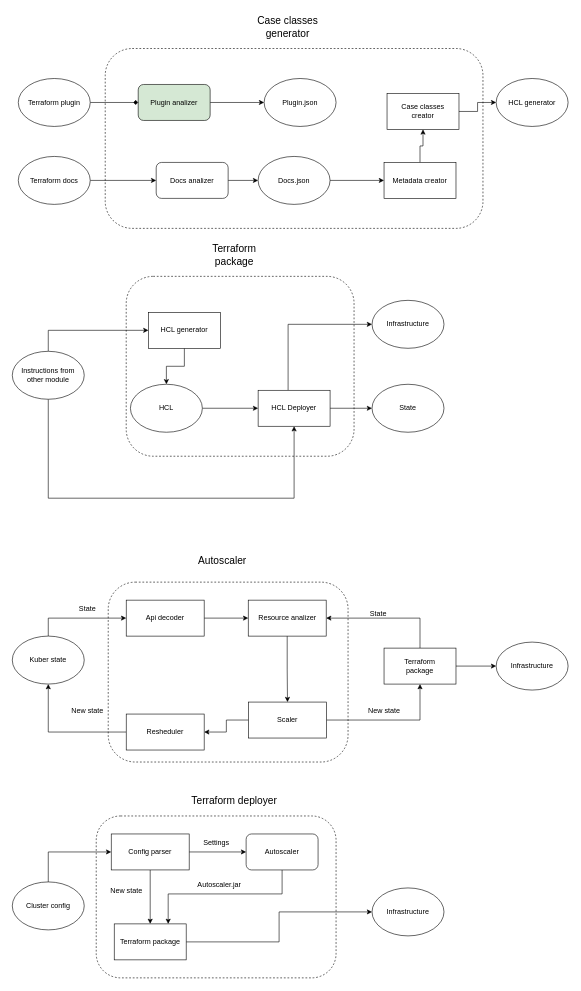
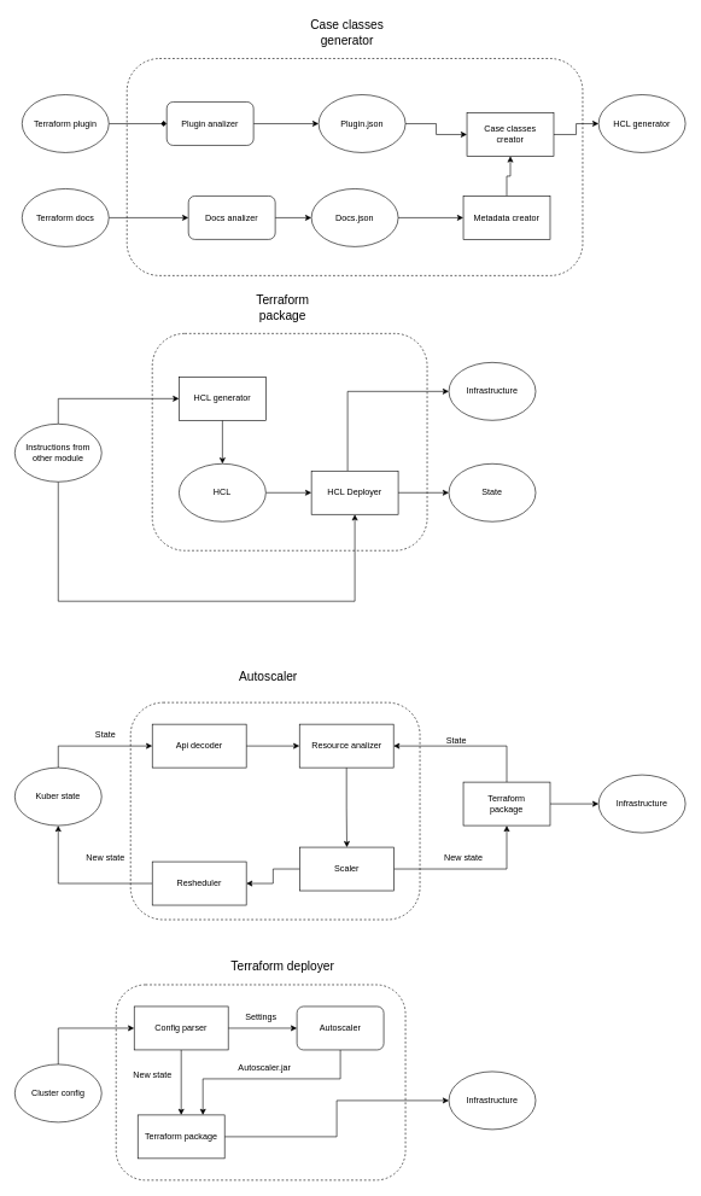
  <mxCell id="0" />
  <mxCell id="1" parent="0" />
  <mxCell id="2" value="" style="rounded=1;whiteSpace=wrap;html=1;dashed=1;" vertex="1" parent="1"><mxGeometry x="160" y="1360" width="400" height="270" as="geometry" /></mxCell>
  <mxCell id="3" value="" style="rounded=1;whiteSpace=wrap;html=1;dashed=1;" vertex="1" parent="1"><mxGeometry x="175" y="80" width="630" height="300" as="geometry" /></mxCell>
  <mxCell id="4" value="" style="rounded=1;whiteSpace=wrap;html=1;dashed=1;" vertex="1" parent="1"><mxGeometry x="180" y="970" width="400" height="300" as="geometry" /></mxCell>
  <mxCell id="5" style="edgeStyle=orthogonalEdgeStyle;rounded=0;orthogonalLoop=1;jettySize=auto;html=1;entryX=0;entryY=0.5;entryDx=0;entryDy=0;" edge="1" parent="1" source="6" target="14"><mxGeometry relative="1" as="geometry" /></mxCell>
- <mxCell id="6" value="Plugin analizer" style="rounded=1;whiteSpace=wrap;html=1;fillColor=#d5e8d4;" vertex="1" parent="1"><mxGeometry x="230" y="140" width="120" height="60" as="geometry" /></mxCell>
+ <mxCell id="6" value="Plugin analizer" style="rounded=1;whiteSpace=wrap;html=1;" vertex="1" parent="1"><mxGeometry x="230" y="140" width="120" height="60" as="geometry" /></mxCell>
  <mxCell id="7" style="edgeStyle=orthogonalEdgeStyle;rounded=0;orthogonalLoop=1;jettySize=auto;html=1;endArrow=diamond;" edge="1" parent="1" source="8" target="6"><mxGeometry relative="1" as="geometry" /></mxCell>
  <mxCell id="8" value="Terraform plugin" style="ellipse;whiteSpace=wrap;html=1;" vertex="1" parent="1"><mxGeometry x="30" y="130" width="120" height="80" as="geometry" /></mxCell>
  <mxCell id="9" style="edgeStyle=orthogonalEdgeStyle;rounded=0;orthogonalLoop=1;jettySize=auto;html=1;entryX=0;entryY=0.5;entryDx=0;entryDy=0;" edge="1" parent="1" source="10" target="12"><mxGeometry relative="1" as="geometry" /></mxCell>
  <mxCell id="10" value="Terraform docs" style="ellipse;whiteSpace=wrap;html=1;" vertex="1" parent="1"><mxGeometry x="30" y="260" width="120" height="80" as="geometry" /></mxCell>
  <mxCell id="11" style="edgeStyle=orthogonalEdgeStyle;rounded=0;orthogonalLoop=1;jettySize=auto;html=1;entryX=0;entryY=0.5;entryDx=0;entryDy=0;" edge="1" parent="1" source="12" target="16"><mxGeometry relative="1" as="geometry" /></mxCell>
  <mxCell id="12" value="Docs analizer" style="rounded=1;whiteSpace=wrap;html=1;" vertex="1" parent="1"><mxGeometry x="260" y="270" width="120" height="60" as="geometry" /></mxCell>
+ <mxCell id="13" style="edgeStyle=orthogonalEdgeStyle;rounded=0;orthogonalLoop=1;jettySize=auto;html=1;entryX=0;entryY=0.5;entryDx=0;entryDy=0;" edge="1" parent="1" source="14" target="20"><mxGeometry relative="1" as="geometry" /></mxCell>
  <mxCell id="14" value="Plugin.json" style="ellipse;whiteSpace=wrap;html=1;" vertex="1" parent="1"><mxGeometry x="440" y="130" width="120" height="80" as="geometry" /></mxCell>
  <mxCell id="15" style="edgeStyle=orthogonalEdgeStyle;rounded=0;orthogonalLoop=1;jettySize=auto;html=1;entryX=0;entryY=0.5;entryDx=0;entryDy=0;" edge="1" parent="1" source="16" target="18"><mxGeometry relative="1" as="geometry" /></mxCell>
  <mxCell id="16" value="Docs.json" style="ellipse;whiteSpace=wrap;html=1;" vertex="1" parent="1"><mxGeometry x="430" y="260" width="120" height="80" as="geometry" /></mxCell>
  <mxCell id="17" style="edgeStyle=orthogonalEdgeStyle;rounded=0;orthogonalLoop=1;jettySize=auto;html=1;entryX=0.5;entryY=1;entryDx=0;entryDy=0;" edge="1" parent="1" source="18" target="20"><mxGeometry relative="1" as="geometry" /></mxCell>
  <mxCell id="18" value="Metadata creator" style="rounded=0;whiteSpace=wrap;html=1;" vertex="1" parent="1"><mxGeometry x="640" y="270" width="120" height="60" as="geometry" /></mxCell>
  <mxCell id="19" style="edgeStyle=orthogonalEdgeStyle;rounded=0;orthogonalLoop=1;jettySize=auto;html=1;entryX=0;entryY=0.5;entryDx=0;entryDy=0;" edge="1" parent="1" source="20" target="21"><mxGeometry relative="1" as="geometry" /></mxCell>
  <mxCell id="20" value="Case classes&lt;br&gt;creator" style="rounded=0;whiteSpace=wrap;html=1;" vertex="1" parent="1"><mxGeometry x="645" y="155" width="120" height="60" as="geometry" /></mxCell>
  <mxCell id="21" value="HCL generator" style="ellipse;whiteSpace=wrap;html=1;" vertex="1" parent="1"><mxGeometry x="827" y="130" width="120" height="80" as="geometry" /></mxCell>
  <mxCell id="22" style="edgeStyle=orthogonalEdgeStyle;rounded=0;orthogonalLoop=1;jettySize=auto;html=1;entryX=0;entryY=0.5;entryDx=0;entryDy=0;" edge="1" parent="1" source="23" target="26"><mxGeometry relative="1" as="geometry"><Array as="points"><mxPoint x="80" y="1030" /></Array></mxGeometry></mxCell>
  <mxCell id="23" value="Kuber state" style="ellipse;whiteSpace=wrap;html=1;" vertex="1" parent="1"><mxGeometry x="20" y="1060" width="120" height="80" as="geometry" /></mxCell>
  <mxCell id="24" value="Autoscaler" style="text;html=1;align=center;verticalAlign=middle;resizable=0;points=[];autosize=1;strokeColor=none;fillColor=none;fontSize=17;" vertex="1" parent="1"><mxGeometry x="320" y="920" width="100" height="30" as="geometry" /></mxCell>
  <mxCell id="25" style="edgeStyle=orthogonalEdgeStyle;rounded=0;orthogonalLoop=1;jettySize=auto;html=1;entryX=0;entryY=0.5;entryDx=0;entryDy=0;" edge="1" parent="1" source="26" target="31"><mxGeometry relative="1" as="geometry" /></mxCell>
  <mxCell id="26" value="Api decoder" style="rounded=0;whiteSpace=wrap;html=1;" vertex="1" parent="1"><mxGeometry x="210" y="1000" width="130" height="60" as="geometry" /></mxCell>
  <mxCell id="27" style="edgeStyle=orthogonalEdgeStyle;rounded=0;orthogonalLoop=1;jettySize=auto;html=1;entryX=0.5;entryY=1;entryDx=0;entryDy=0;startArrow=none;startFill=0;" edge="1" parent="1" source="29" target="34"><mxGeometry relative="1" as="geometry" /></mxCell>
  <mxCell id="28" style="edgeStyle=orthogonalEdgeStyle;rounded=0;orthogonalLoop=1;jettySize=auto;html=1;entryX=1;entryY=0.5;entryDx=0;entryDy=0;" edge="1" parent="1" source="29" target="38"><mxGeometry relative="1" as="geometry" /></mxCell>
  <mxCell id="29" value="Scaler" style="rounded=0;whiteSpace=wrap;html=1;" vertex="1" parent="1"><mxGeometry x="414" y="1170" width="130" height="60" as="geometry" /></mxCell>
  <mxCell id="30" style="edgeStyle=orthogonalEdgeStyle;rounded=0;orthogonalLoop=1;jettySize=auto;html=1;entryX=0.5;entryY=0;entryDx=0;entryDy=0;" edge="1" parent="1" source="31" target="29"><mxGeometry relative="1" as="geometry" /></mxCell>
  <mxCell id="31" value="Resource analizer" style="rounded=0;whiteSpace=wrap;html=1;" vertex="1" parent="1"><mxGeometry x="413.5" y="1000" width="130" height="60" as="geometry" /></mxCell>
  <mxCell id="32" style="edgeStyle=orthogonalEdgeStyle;rounded=0;orthogonalLoop=1;jettySize=auto;html=1;entryX=1;entryY=0.5;entryDx=0;entryDy=0;" edge="1" parent="1" source="34" target="31"><mxGeometry relative="1" as="geometry"><Array as="points"><mxPoint x="700" y="1030" /></Array></mxGeometry></mxCell>
  <mxCell id="33" style="edgeStyle=orthogonalEdgeStyle;rounded=0;orthogonalLoop=1;jettySize=auto;html=1;entryX=0;entryY=0.5;entryDx=0;entryDy=0;" edge="1" parent="1" source="34" target="41"><mxGeometry relative="1" as="geometry" /></mxCell>
  <mxCell id="34" value="Terraform&lt;br&gt;package" style="rounded=0;whiteSpace=wrap;html=1;" vertex="1" parent="1"><mxGeometry x="640" y="1080" width="120" height="60" as="geometry" /></mxCell>
  <mxCell id="35" value="State" style="text;html=1;align=center;verticalAlign=middle;resizable=0;points=[];autosize=1;strokeColor=none;fillColor=none;" vertex="1" parent="1"><mxGeometry x="605" y="1008" width="50" height="30" as="geometry" /></mxCell>
  <mxCell id="36" value="New state" style="text;html=1;align=center;verticalAlign=middle;resizable=0;points=[];autosize=1;strokeColor=none;fillColor=none;" vertex="1" parent="1"><mxGeometry x="600" y="1170" width="80" height="30" as="geometry" /></mxCell>
  <mxCell id="37" style="edgeStyle=orthogonalEdgeStyle;rounded=0;orthogonalLoop=1;jettySize=auto;html=1;entryX=0.5;entryY=1;entryDx=0;entryDy=0;" edge="1" parent="1" source="38" target="23"><mxGeometry relative="1" as="geometry" /></mxCell>
  <mxCell id="38" value="Resheduler" style="rounded=0;whiteSpace=wrap;html=1;" vertex="1" parent="1"><mxGeometry x="210" y="1190" width="130" height="60" as="geometry" /></mxCell>
  <mxCell id="39" value="State" style="text;html=1;align=center;verticalAlign=middle;resizable=0;points=[];autosize=1;strokeColor=none;fillColor=none;" vertex="1" parent="1"><mxGeometry x="120" y="1000" width="50" height="30" as="geometry" /></mxCell>
  <mxCell id="40" value="New state" style="text;html=1;align=center;verticalAlign=middle;resizable=0;points=[];autosize=1;strokeColor=none;fillColor=none;" vertex="1" parent="1"><mxGeometry x="105" y="1170" width="80" height="30" as="geometry" /></mxCell>
  <mxCell id="41" value="Infrastructure" style="ellipse;whiteSpace=wrap;html=1;" vertex="1" parent="1"><mxGeometry x="827" y="1070" width="120" height="80" as="geometry" /></mxCell>
  <mxCell id="42" value="" style="rounded=1;whiteSpace=wrap;html=1;dashed=1;" vertex="1" parent="1"><mxGeometry x="210" y="460" width="380" height="300" as="geometry" /></mxCell>
  <mxCell id="43" style="edgeStyle=orthogonalEdgeStyle;rounded=0;orthogonalLoop=1;jettySize=auto;html=1;entryX=0.5;entryY=0;entryDx=0;entryDy=0;exitX=0.5;exitY=1;exitDx=0;exitDy=0;" edge="1" parent="1" source="55" target="45"><mxGeometry relative="1" as="geometry"><mxPoint x="307" y="590" as="sourcePoint" /></mxGeometry></mxCell>
  <mxCell id="44" style="edgeStyle=orthogonalEdgeStyle;rounded=0;orthogonalLoop=1;jettySize=auto;html=1;entryX=0;entryY=0.5;entryDx=0;entryDy=0;" edge="1" parent="1" source="45" target="48"><mxGeometry relative="1" as="geometry" /></mxCell>
- <mxCell id="45" value="HCL" style="ellipse;whiteSpace=wrap;html=1;" vertex="1" parent="1"><mxGeometry x="217" y="640" width="120" height="80" as="geometry" /></mxCell>
+ <mxCell id="45" value="HCL" style="ellipse;whiteSpace=wrap;html=1;" vertex="1" parent="1"><mxGeometry x="247" y="640" width="120" height="80" as="geometry" /></mxCell>
  <mxCell id="46" style="edgeStyle=orthogonalEdgeStyle;rounded=0;orthogonalLoop=1;jettySize=auto;html=1;entryX=0;entryY=0.5;entryDx=0;entryDy=0;" edge="1" parent="1" source="48" target="50"><mxGeometry relative="1" as="geometry" /></mxCell>
  <mxCell id="47" style="edgeStyle=orthogonalEdgeStyle;rounded=0;orthogonalLoop=1;jettySize=auto;html=1;entryX=0;entryY=0.5;entryDx=0;entryDy=0;" edge="1" parent="1" source="48" target="49"><mxGeometry relative="1" as="geometry"><Array as="points"><mxPoint x="480" y="540" /></Array></mxGeometry></mxCell>
  <mxCell id="48" value="HCL Deployer" style="rounded=0;whiteSpace=wrap;html=1;" vertex="1" parent="1"><mxGeometry x="430" y="650" width="120" height="60" as="geometry" /></mxCell>
  <mxCell id="49" value="Infrastructure" style="ellipse;whiteSpace=wrap;html=1;" vertex="1" parent="1"><mxGeometry x="620" y="500" width="120" height="80" as="geometry" /></mxCell>
  <mxCell id="50" value="State" style="ellipse;whiteSpace=wrap;html=1;" vertex="1" parent="1"><mxGeometry x="620" y="640" width="120" height="80" as="geometry" /></mxCell>
  <mxCell id="51" value="Terraform&lt;br style=&quot;font-size: 17px;&quot;&gt;package" style="text;html=1;align=center;verticalAlign=middle;resizable=0;points=[];autosize=1;strokeColor=none;fillColor=none;fontSize=17;" vertex="1" parent="1"><mxGeometry x="340" y="400" width="100" height="50" as="geometry" /></mxCell>
  <mxCell id="52" style="edgeStyle=orthogonalEdgeStyle;rounded=0;orthogonalLoop=1;jettySize=auto;html=1;entryX=0;entryY=0.5;entryDx=0;entryDy=0;exitX=0.5;exitY=0;exitDx=0;exitDy=0;" edge="1" parent="1" source="54" target="55"><mxGeometry relative="1" as="geometry"><mxPoint x="247" y="550" as="targetPoint" /></mxGeometry></mxCell>
  <mxCell id="53" style="edgeStyle=orthogonalEdgeStyle;rounded=0;orthogonalLoop=1;jettySize=auto;html=1;entryX=0.5;entryY=1;entryDx=0;entryDy=0;" edge="1" parent="1" source="54" target="48"><mxGeometry relative="1" as="geometry"><Array as="points"><mxPoint x="80" y="830" /><mxPoint x="490" y="830" /></Array></mxGeometry></mxCell>
  <mxCell id="54" value="Instructions from&lt;br&gt;other module" style="ellipse;whiteSpace=wrap;html=1;" vertex="1" parent="1"><mxGeometry x="20" y="585" width="120" height="80" as="geometry" /></mxCell>
  <mxCell id="55" value="HCL generator" style="rounded=0;whiteSpace=wrap;html=1;" vertex="1" parent="1"><mxGeometry x="247" y="520" width="120" height="60" as="geometry" /></mxCell>
  <mxCell id="56" value="Case classes&lt;br&gt;generator" style="text;html=1;align=center;verticalAlign=middle;resizable=0;points=[];autosize=1;strokeColor=none;fillColor=none;fontSize=17;" vertex="1" parent="1"><mxGeometry x="419" y="20" width="120" height="50" as="geometry" /></mxCell>
  <mxCell id="57" style="edgeStyle=orthogonalEdgeStyle;rounded=0;orthogonalLoop=1;jettySize=auto;html=1;entryX=0.5;entryY=0;entryDx=0;entryDy=0;" edge="1" parent="1" source="59" target="64"><mxGeometry relative="1" as="geometry" /></mxCell>
  <mxCell id="58" style="edgeStyle=orthogonalEdgeStyle;rounded=0;orthogonalLoop=1;jettySize=auto;html=1;entryX=0;entryY=0.5;entryDx=0;entryDy=0;" edge="1" parent="1" source="59" target="66"><mxGeometry relative="1" as="geometry" /></mxCell>
  <mxCell id="59" value="Config parser" style="rounded=0;whiteSpace=wrap;html=1;" vertex="1" parent="1"><mxGeometry x="185" y="1390" width="130" height="60" as="geometry" /></mxCell>
  <mxCell id="60" value="Terraform deployer" style="text;html=1;align=center;verticalAlign=middle;resizable=0;points=[];autosize=1;strokeColor=none;fillColor=none;fontSize=17;" vertex="1" parent="1"><mxGeometry x="305" y="1320" width="170" height="30" as="geometry" /></mxCell>
  <mxCell id="61" style="edgeStyle=orthogonalEdgeStyle;rounded=0;orthogonalLoop=1;jettySize=auto;html=1;entryX=0;entryY=0.5;entryDx=0;entryDy=0;exitX=0.5;exitY=0;exitDx=0;exitDy=0;" edge="1" parent="1" source="62" target="59"><mxGeometry relative="1" as="geometry" /></mxCell>
  <mxCell id="62" value="Cluster config" style="ellipse;whiteSpace=wrap;html=1;" vertex="1" parent="1"><mxGeometry x="20" y="1470" width="120" height="80" as="geometry" /></mxCell>
  <mxCell id="63" style="edgeStyle=orthogonalEdgeStyle;rounded=0;orthogonalLoop=1;jettySize=auto;html=1;entryX=0;entryY=0.5;entryDx=0;entryDy=0;" edge="1" parent="1" source="64" target="70"><mxGeometry relative="1" as="geometry" /></mxCell>
  <mxCell id="64" value="Terraform package" style="rounded=0;whiteSpace=wrap;html=1;" vertex="1" parent="1"><mxGeometry x="190" y="1540" width="120" height="60" as="geometry" /></mxCell>
  <mxCell id="65" style="edgeStyle=orthogonalEdgeStyle;rounded=0;orthogonalLoop=1;jettySize=auto;html=1;entryX=0.75;entryY=0;entryDx=0;entryDy=0;exitX=0.5;exitY=1;exitDx=0;exitDy=0;" edge="1" parent="1" source="66" target="64"><mxGeometry relative="1" as="geometry"><Array as="points"><mxPoint x="470" y="1490" /><mxPoint x="280" y="1490" /></Array></mxGeometry></mxCell>
  <mxCell id="66" value="Autoscaler" style="rounded=1;whiteSpace=wrap;html=1;" vertex="1" parent="1"><mxGeometry x="410" y="1390" width="120" height="60" as="geometry" /></mxCell>
  <mxCell id="67" value="Settings" style="text;html=1;align=center;verticalAlign=middle;resizable=0;points=[];autosize=1;strokeColor=none;fillColor=none;" vertex="1" parent="1"><mxGeometry x="325" y="1390" width="70" height="30" as="geometry" /></mxCell>
  <mxCell id="68" value="New state" style="text;html=1;align=center;verticalAlign=middle;resizable=0;points=[];autosize=1;strokeColor=none;fillColor=none;" vertex="1" parent="1"><mxGeometry x="170" y="1470" width="80" height="30" as="geometry" /></mxCell>
  <mxCell id="69" value="Autoscaler.jar" style="text;html=1;align=center;verticalAlign=middle;resizable=0;points=[];autosize=1;strokeColor=none;fillColor=none;" vertex="1" parent="1"><mxGeometry x="315" y="1460" width="100" height="30" as="geometry" /></mxCell>
  <mxCell id="70" value="Infrastructure" style="ellipse;whiteSpace=wrap;html=1;" vertex="1" parent="1"><mxGeometry x="620" y="1480" width="120" height="80" as="geometry" /></mxCell>
